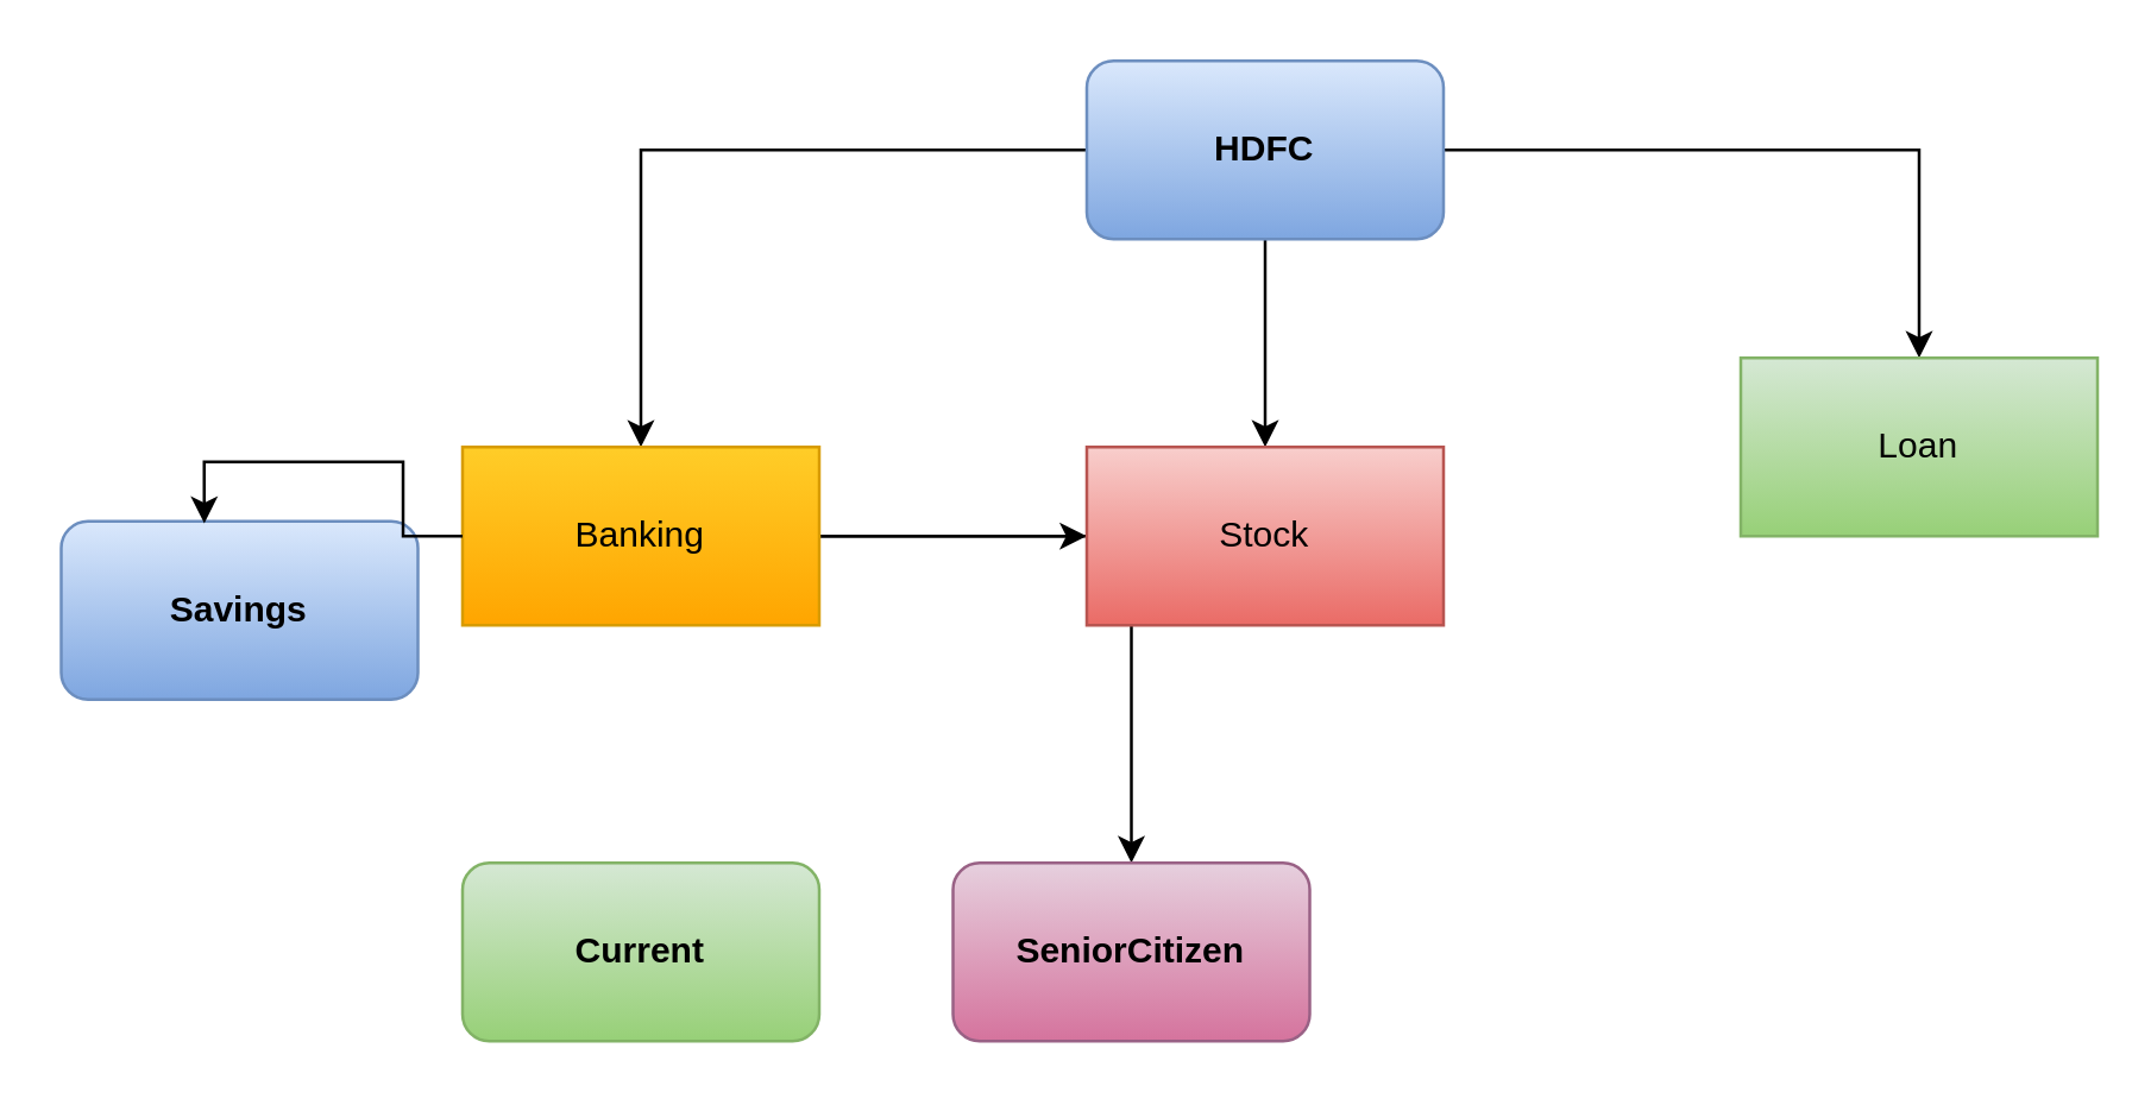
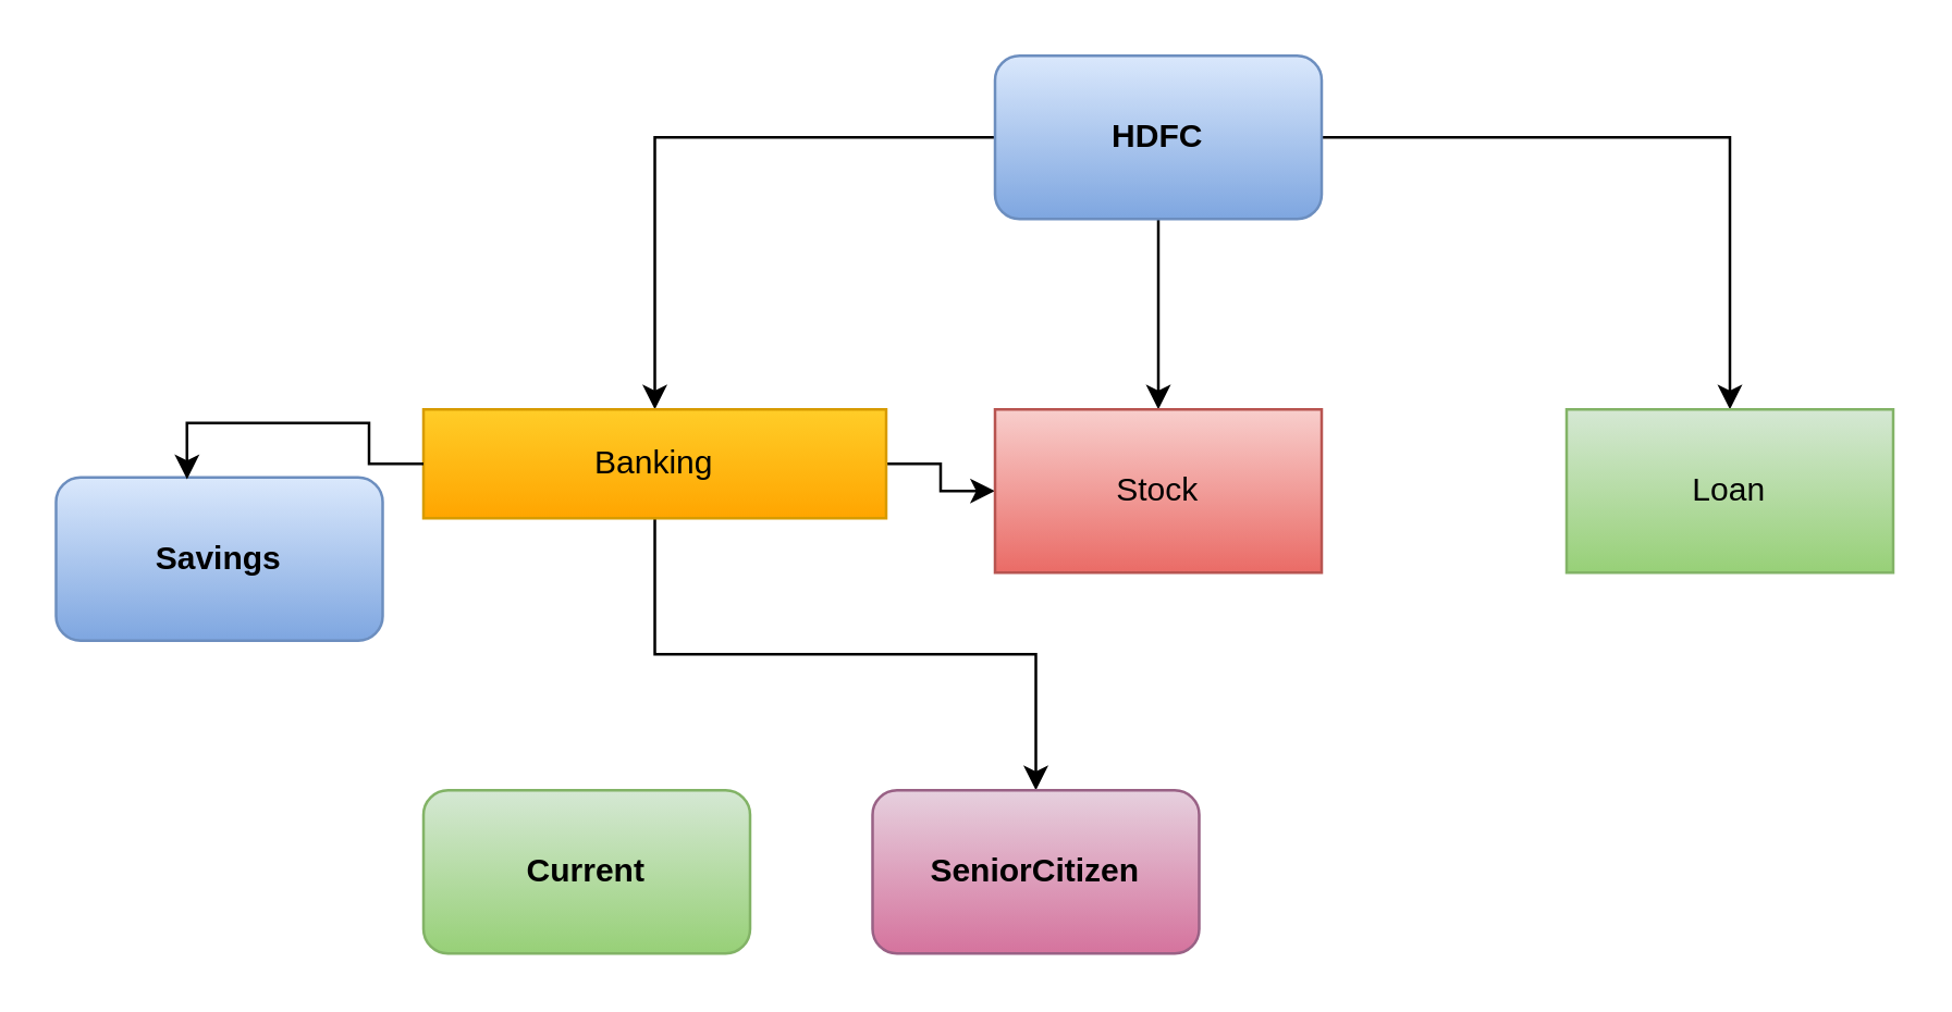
  <mxCell id="0" />
  <mxCell id="1" parent="0" />
  <mxCell id="2" style="edgeStyle=orthogonalEdgeStyle;rounded=0;orthogonalLoop=1;jettySize=auto;html=1;entryX=0.5;entryY=0;entryDx=0;entryDy=0;" edge="1" parent="1" source="5" target="8"><mxGeometry relative="1" as="geometry" /></mxCell>
  <mxCell id="3" style="edgeStyle=orthogonalEdgeStyle;rounded=0;orthogonalLoop=1;jettySize=auto;html=1;entryX=0.5;entryY=0;entryDx=0;entryDy=0;" edge="1" parent="1" source="5" target="9"><mxGeometry relative="1" as="geometry" /></mxCell>
  <mxCell id="4" style="edgeStyle=orthogonalEdgeStyle;rounded=0;orthogonalLoop=1;jettySize=auto;html=1;entryX=0.5;entryY=0;entryDx=0;entryDy=0;" edge="1" parent="1" source="5" target="10"><mxGeometry relative="1" as="geometry" /></mxCell>
  <mxCell id="5" value="&lt;b&gt;HDFC&lt;/b&gt;" style="rounded=1;whiteSpace=wrap;html=1;fillColor=#dae8fc;gradientColor=#7ea6e0;strokeColor=#6c8ebf;" vertex="1" parent="1"><mxGeometry x="365" y="20" width="120" height="60" as="geometry" /></mxCell>
  <mxCell id="6" style="edgeStyle=orthogonalEdgeStyle;rounded=0;orthogonalLoop=1;jettySize=auto;html=1;" edge="1" parent="1" source="8" target="9"><mxGeometry relative="1" as="geometry" /></mxCell>
  <mxCell id="7" style="edgeStyle=orthogonalEdgeStyle;rounded=0;orthogonalLoop=1;jettySize=auto;html=1;entryX=0.5;entryY=0;entryDx=0;entryDy=0;" edge="1" parent="1" source="8" target="13"><mxGeometry relative="1" as="geometry" /></mxCell>
- <mxCell id="8" value="Banking" style="rounded=0;whiteSpace=wrap;html=1;fillColor=#ffcd28;gradientColor=#ffa500;strokeColor=#d79b00;" vertex="1" parent="1"><mxGeometry x="155" y="150" width="120" height="60" as="geometry" /></mxCell>
+ <mxCell id="8" value="Banking" style="rounded=0;whiteSpace=wrap;html=1;fillColor=#ffcd28;gradientColor=#ffa500;strokeColor=#d79b00;" vertex="1" parent="1"><mxGeometry x="155" y="150" width="170" height="40" as="geometry" /></mxCell>
  <mxCell id="9" value="Stock" style="rounded=0;whiteSpace=wrap;html=1;fillColor=#f8cecc;gradientColor=#ea6b66;strokeColor=#b85450;" vertex="1" parent="1"><mxGeometry x="365" y="150" width="120" height="60" as="geometry" /></mxCell>
- <mxCell id="10" value="Loan" style="rounded=0;whiteSpace=wrap;html=1;fillColor=#d5e8d4;gradientColor=#97d077;strokeColor=#82b366;" vertex="1" parent="1"><mxGeometry x="585" y="120" width="120" height="60" as="geometry" /></mxCell>
+ <mxCell id="10" value="Loan" style="rounded=0;whiteSpace=wrap;html=1;fillColor=#d5e8d4;gradientColor=#97d077;strokeColor=#82b366;" vertex="1" parent="1"><mxGeometry x="575" y="150" width="120" height="60" as="geometry" /></mxCell>
  <mxCell id="11" value="&lt;b&gt;Savings&lt;/b&gt;" style="rounded=1;whiteSpace=wrap;html=1;fillColor=#dae8fc;gradientColor=#7ea6e0;strokeColor=#6c8ebf;" vertex="1" parent="1"><mxGeometry x="20" y="175" width="120" height="60" as="geometry" /></mxCell>
  <mxCell id="12" value="&lt;b&gt;Current&lt;/b&gt;" style="rounded=1;whiteSpace=wrap;html=1;fillColor=#d5e8d4;gradientColor=#97d077;strokeColor=#82b366;" vertex="1" parent="1"><mxGeometry x="155" y="290" width="120" height="60" as="geometry" /></mxCell>
  <mxCell id="13" value="&lt;b&gt;SeniorCitizen&lt;/b&gt;" style="rounded=1;whiteSpace=wrap;html=1;fillColor=#e6d0de;gradientColor=#d5739d;strokeColor=#996185;" vertex="1" parent="1"><mxGeometry x="320" y="290" width="120" height="60" as="geometry" /></mxCell>
  <mxCell id="14" style="edgeStyle=orthogonalEdgeStyle;rounded=0;orthogonalLoop=1;jettySize=auto;html=1;entryX=0.401;entryY=0.012;entryDx=0;entryDy=0;entryPerimeter=0;" edge="1" parent="1" source="8" target="11"><mxGeometry relative="1" as="geometry" /></mxCell>
